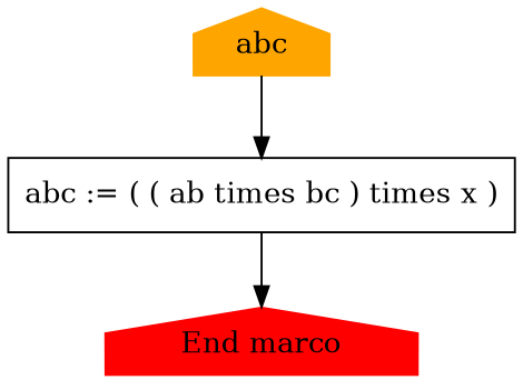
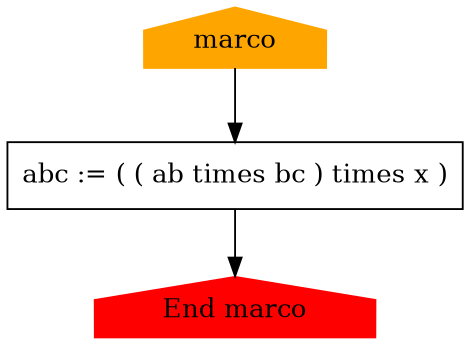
  digraph {
    node [shape=house style=filled]
-   n1 [color=orange label=abc]
+   n1 [color=orange label=marco]
    n2 [label="{abc := ( ( ab times bc ) times x )}" shape=record style=""]
    n3 [color=red label="End marco"]
    n1 -> n2
    n2 -> n3
  }
